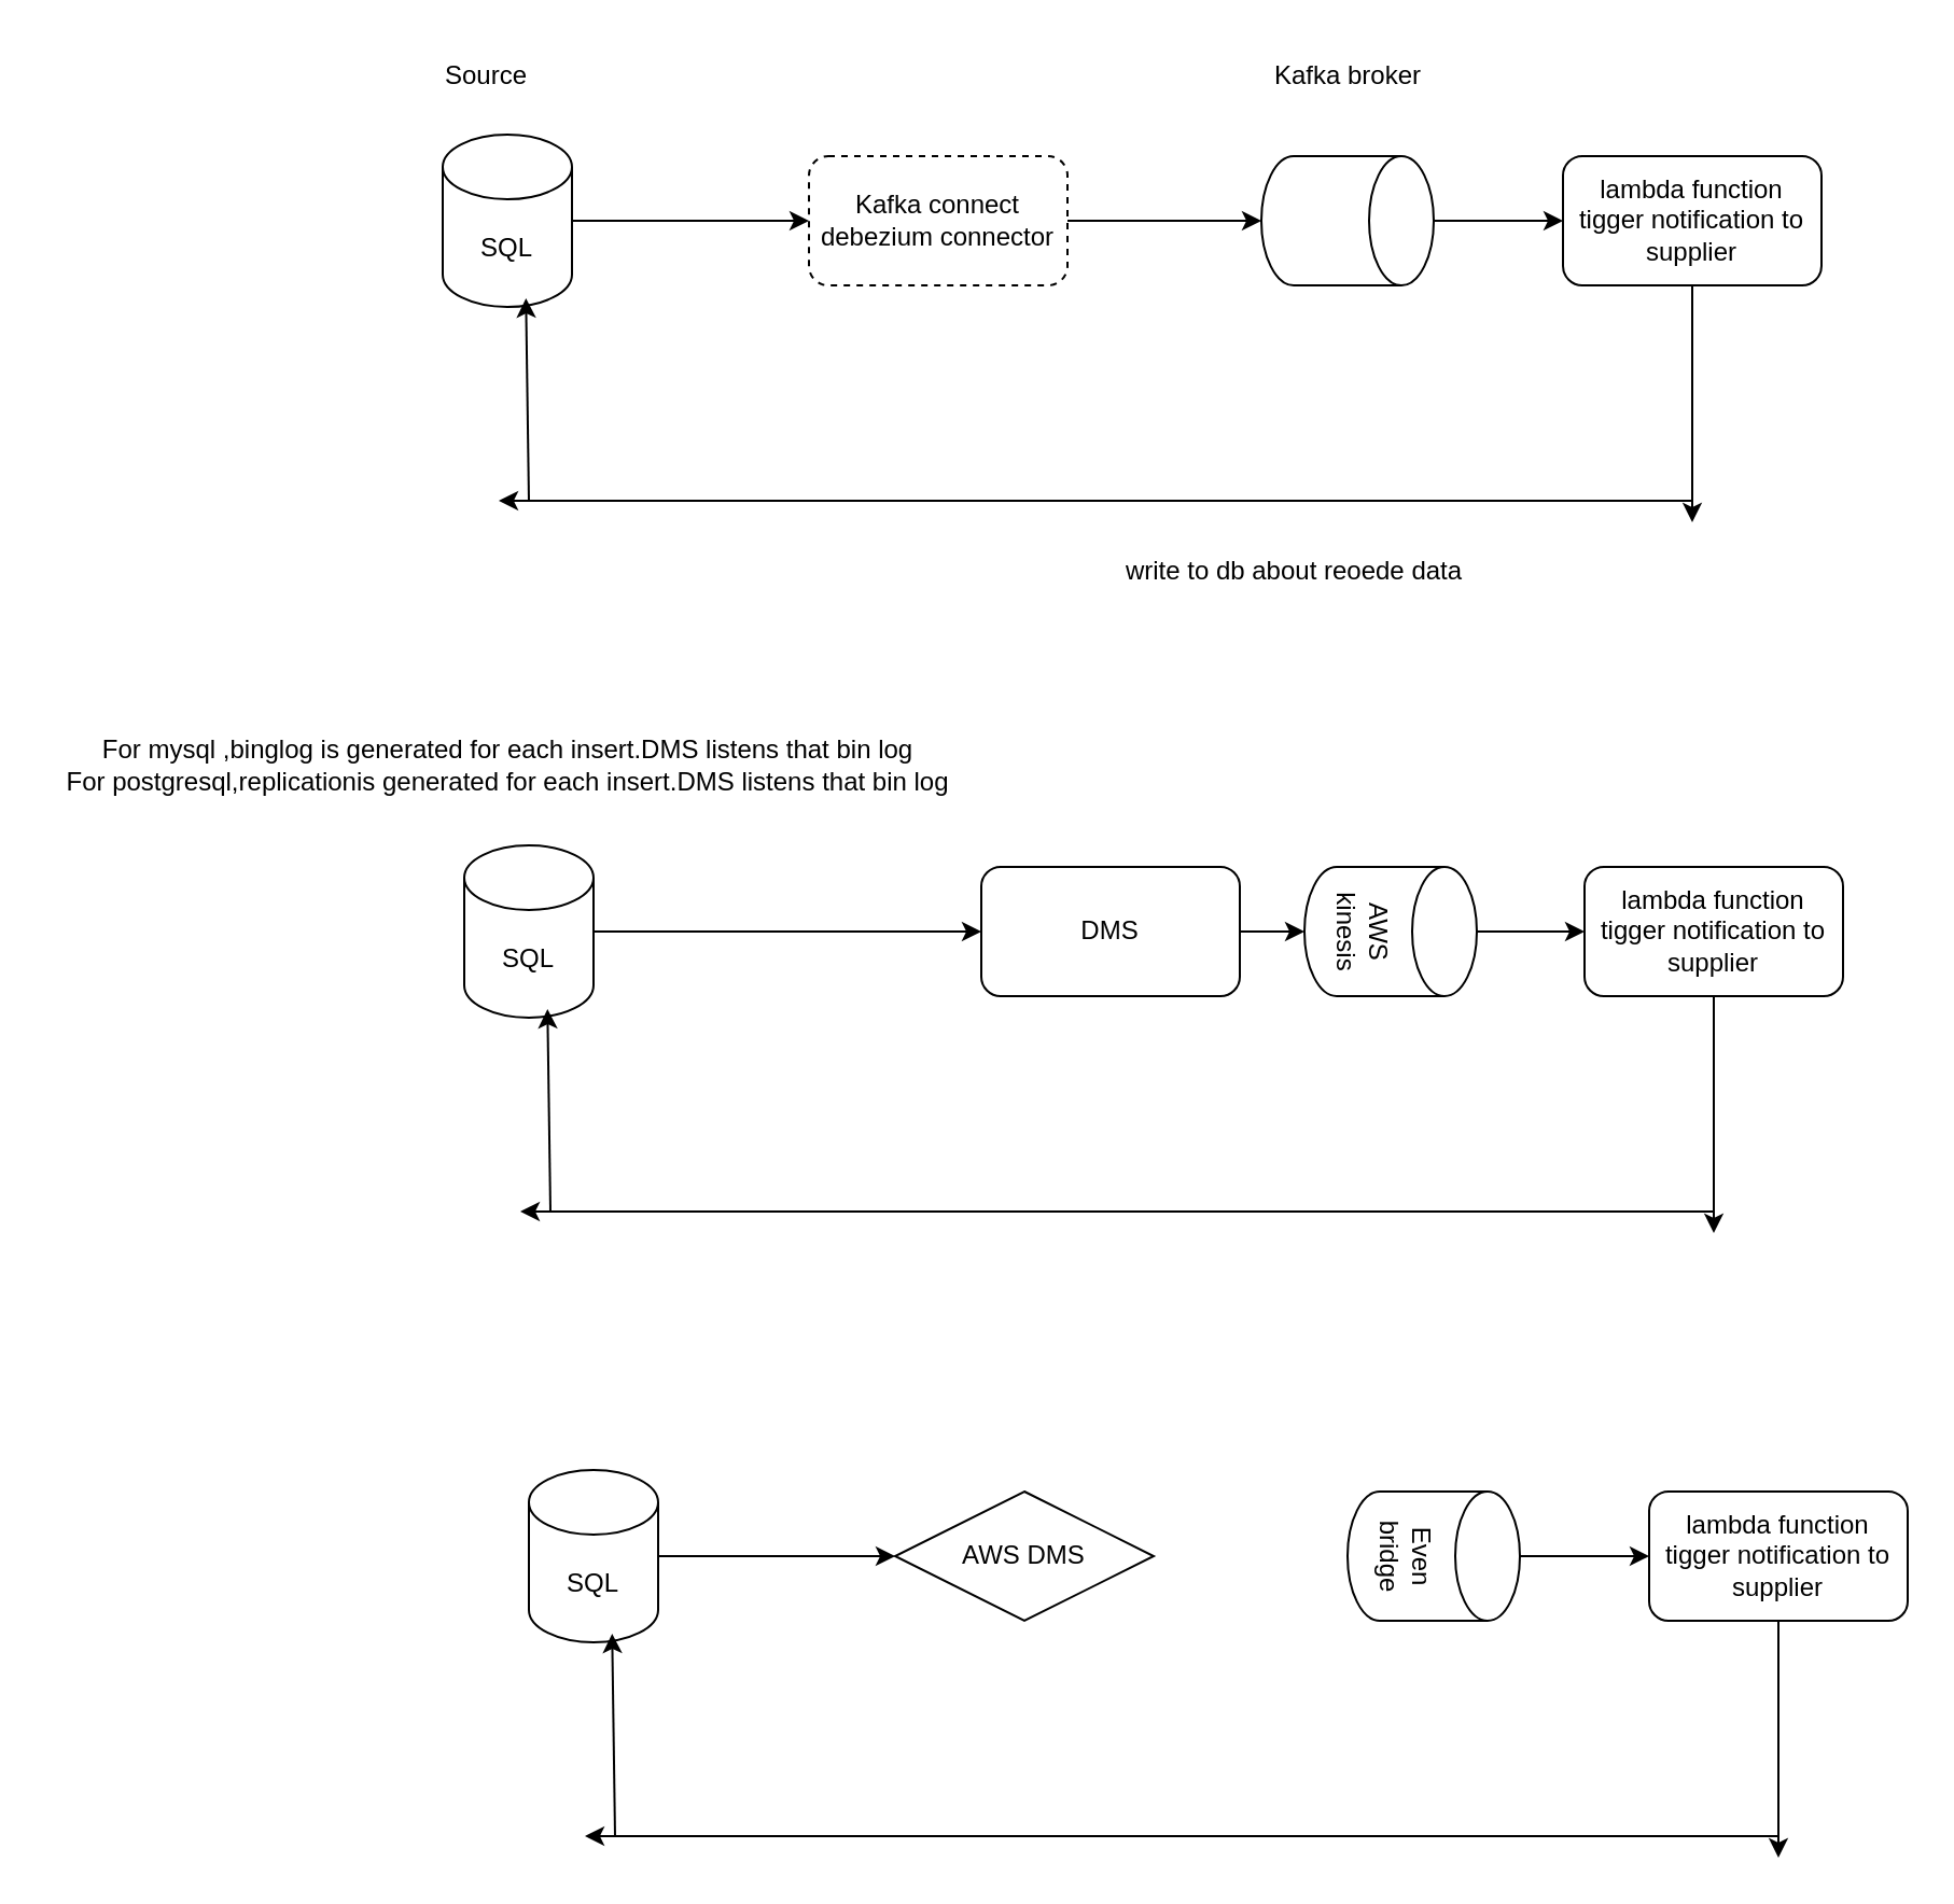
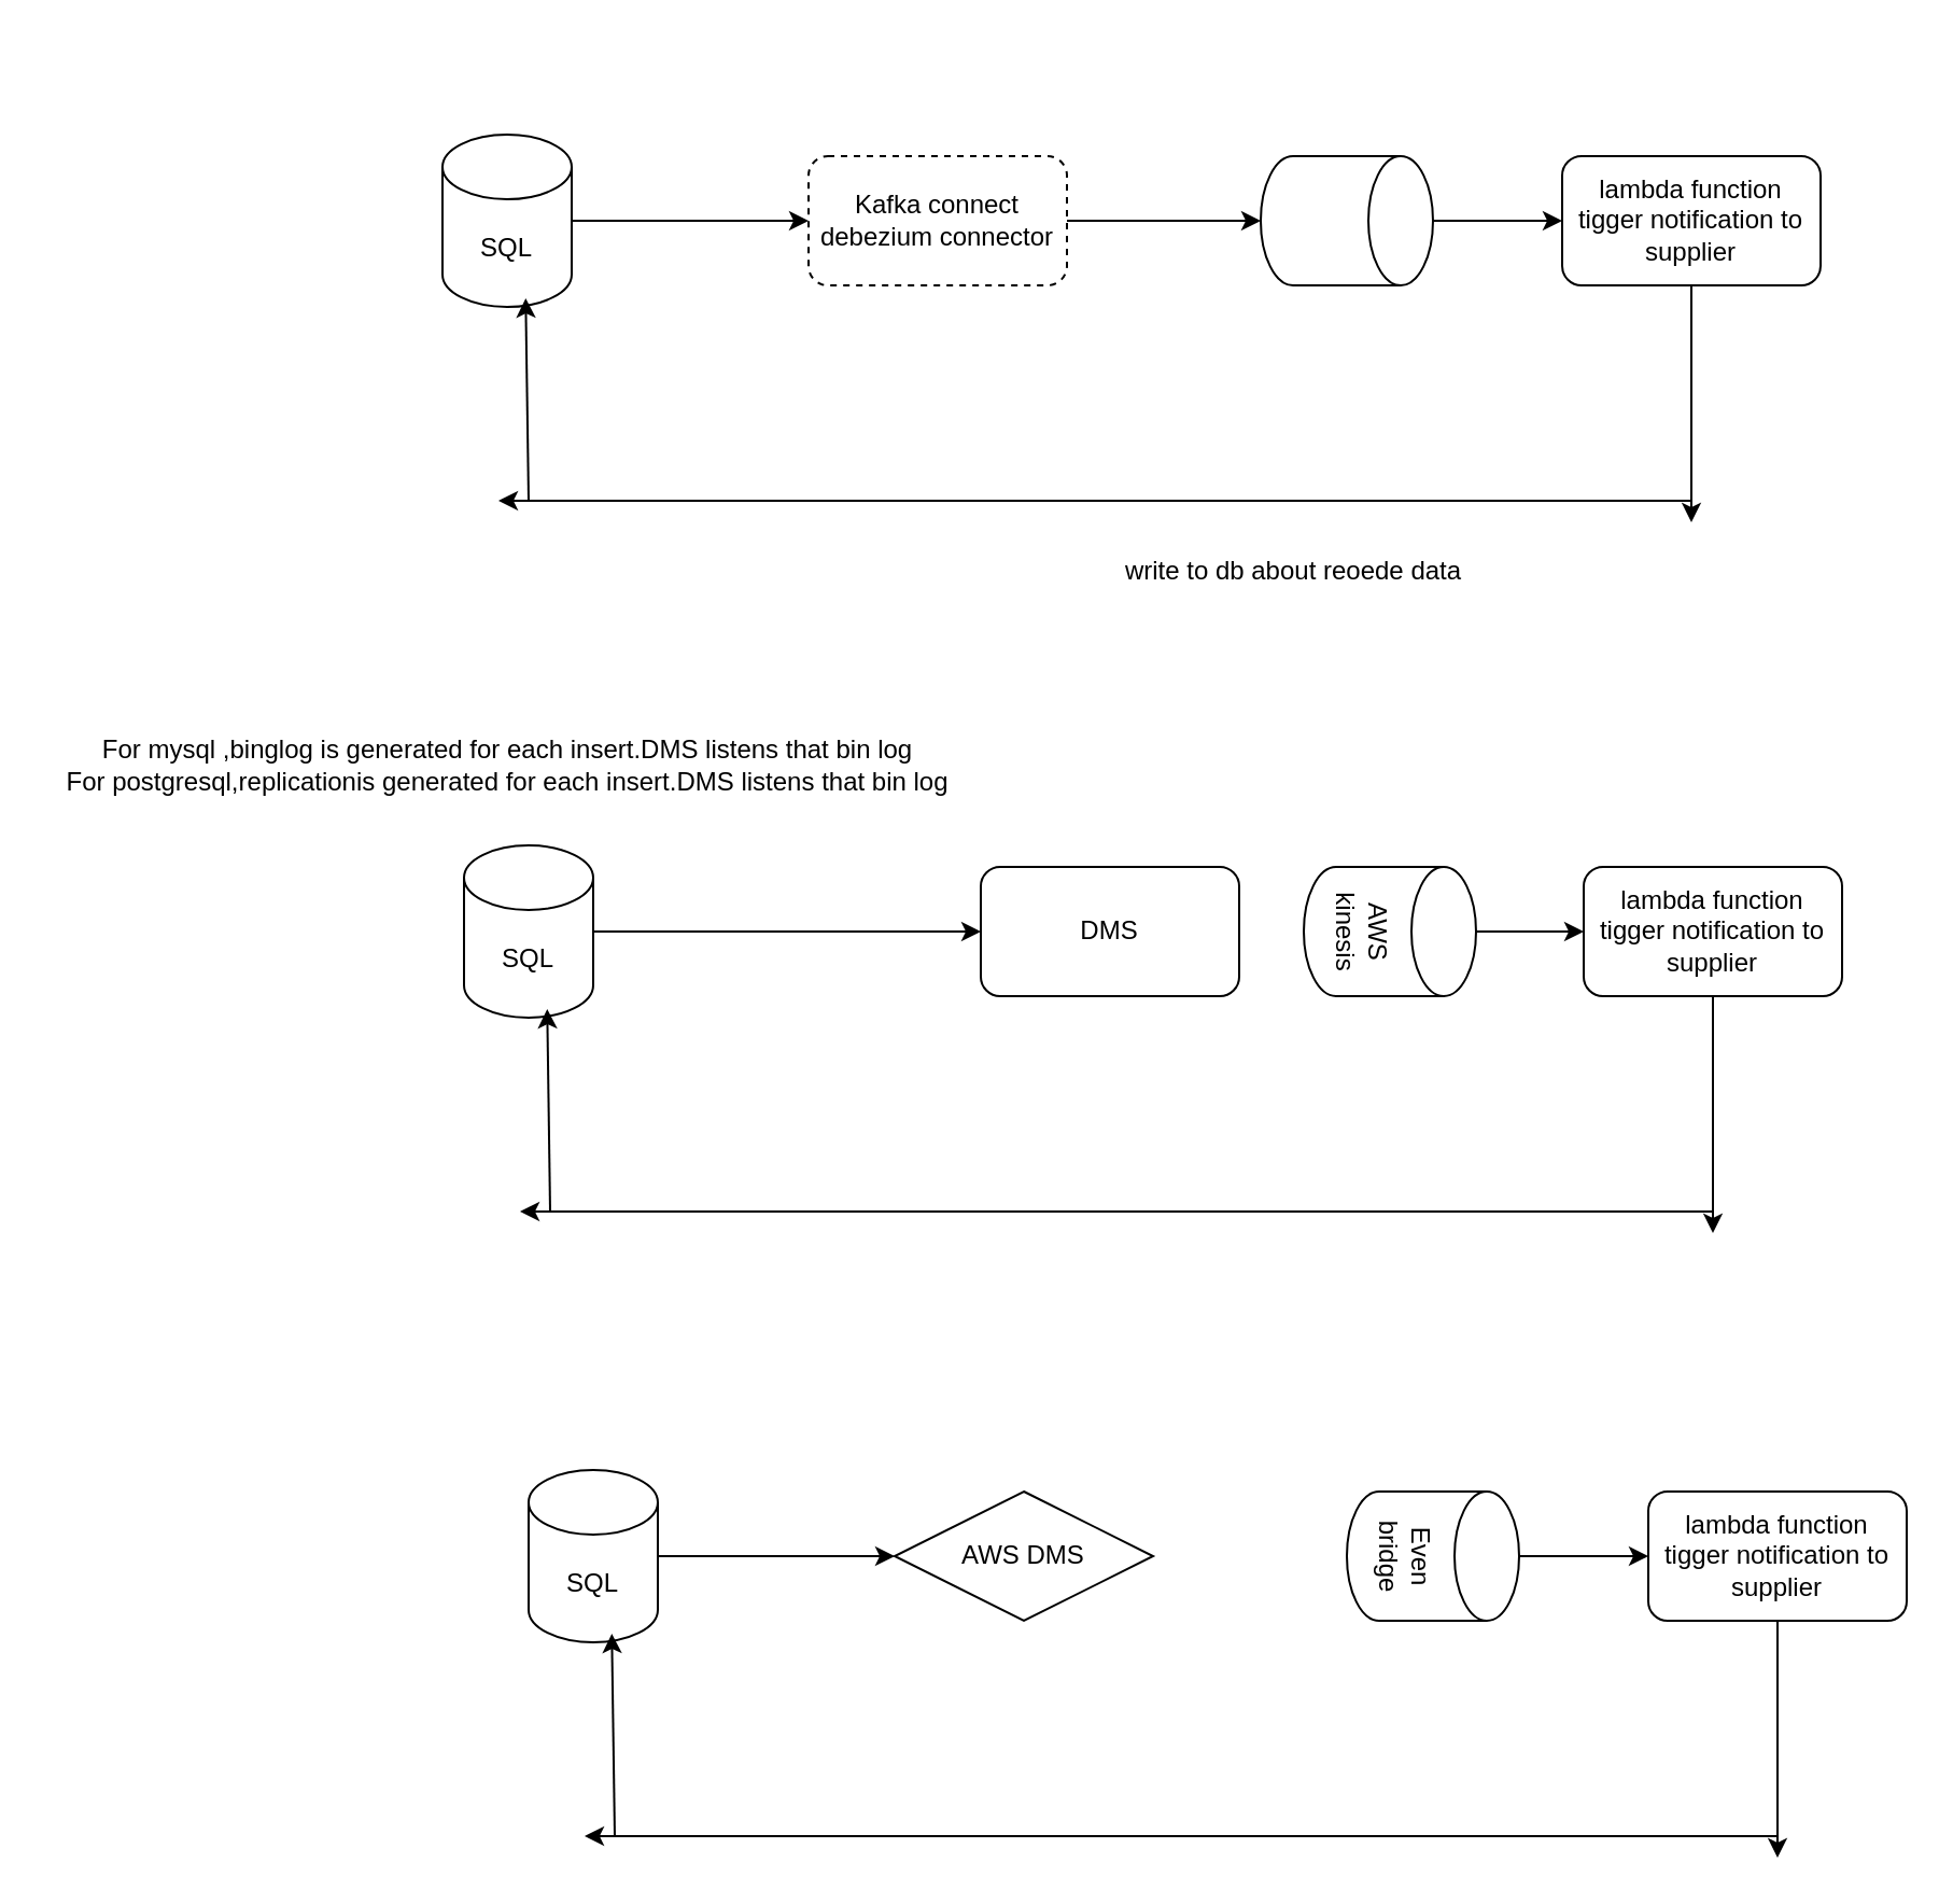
  <mxCell id="0" />
  <mxCell id="1" parent="0" />
  <mxCell id="2" style="edgeStyle=orthogonalEdgeStyle;rounded=0;orthogonalLoop=1;jettySize=auto;html=1;" edge="1" parent="1" source="3" target="5"><mxGeometry relative="1" as="geometry"><mxPoint x="365" y="102" as="targetPoint" /></mxGeometry></mxCell>
  <mxCell id="3" value="SQL" style="shape=cylinder3;whiteSpace=wrap;html=1;boundedLbl=1;backgroundOutline=1;size=15;" vertex="1" parent="1"><mxGeometry x="205" y="62" width="60" height="80" as="geometry" /></mxCell>
  <mxCell id="4" style="edgeStyle=orthogonalEdgeStyle;rounded=0;orthogonalLoop=1;jettySize=auto;html=1;" edge="1" parent="1" source="5" target="8"><mxGeometry relative="1" as="geometry" /></mxCell>
  <mxCell id="5" value="Kafka connect debezium connector" style="rounded=1;whiteSpace=wrap;html=1;dashed=1;" vertex="1" parent="1"><mxGeometry x="375" y="72" width="120" height="60" as="geometry" /></mxCell>
- <mxCell id="6" value="Source" style="text;html=1;align=center;verticalAlign=middle;resizable=0;points=[];autosize=1;strokeColor=none;fillColor=none;" vertex="1" parent="1"><mxGeometry x="195" y="20" width="60" height="30" as="geometry" /></mxCell>
  <mxCell id="7" style="edgeStyle=orthogonalEdgeStyle;rounded=0;orthogonalLoop=1;jettySize=auto;html=1;" edge="1" parent="1" source="8" target="11"><mxGeometry relative="1" as="geometry"><mxPoint x="785" y="102" as="targetPoint" /></mxGeometry></mxCell>
  <mxCell id="8" value="" style="shape=cylinder3;whiteSpace=wrap;html=1;boundedLbl=1;backgroundOutline=1;size=15;rotation=90;" vertex="1" parent="1"><mxGeometry x="595" y="62" width="60" height="80" as="geometry" /></mxCell>
- <mxCell id="9" value="Kafka broker" style="text;html=1;align=center;verticalAlign=middle;resizable=0;points=[];autosize=1;strokeColor=none;fillColor=none;" vertex="1" parent="1"><mxGeometry x="580" y="20" width="90" height="30" as="geometry" /></mxCell>
  <mxCell id="10" style="edgeStyle=orthogonalEdgeStyle;rounded=0;orthogonalLoop=1;jettySize=auto;html=1;" edge="1" parent="1" source="11"><mxGeometry relative="1" as="geometry"><mxPoint x="785" y="242" as="targetPoint" /></mxGeometry></mxCell>
  <mxCell id="11" value="lambda function tigger notification to supplier" style="rounded=1;whiteSpace=wrap;html=1;" vertex="1" parent="1"><mxGeometry x="725" y="72" width="120" height="60" as="geometry" /></mxCell>
  <mxCell id="12" value="" style="endArrow=classic;html=1;rounded=0;" edge="1" parent="1"><mxGeometry width="50" height="50" relative="1" as="geometry"><mxPoint x="785" y="232" as="sourcePoint" /><mxPoint x="231" y="232" as="targetPoint" /></mxGeometry></mxCell>
  <mxCell id="13" value="" style="endArrow=classic;html=1;rounded=0;entryX=0.644;entryY=0.95;entryDx=0;entryDy=0;entryPerimeter=0;" edge="1" parent="1" target="3"><mxGeometry width="50" height="50" relative="1" as="geometry"><mxPoint x="245" y="232" as="sourcePoint" /><mxPoint x="505" y="142" as="targetPoint" /></mxGeometry></mxCell>
  <mxCell id="14" value="write to db about reoede data" style="text;html=1;align=center;verticalAlign=middle;resizable=0;points=[];autosize=1;strokeColor=none;fillColor=none;" vertex="1" parent="1"><mxGeometry x="510" y="250" width="180" height="30" as="geometry" /></mxCell>
  <mxCell id="15" style="edgeStyle=orthogonalEdgeStyle;rounded=0;orthogonalLoop=1;jettySize=auto;html=1;" edge="1" parent="1" source="16" target="18"><mxGeometry relative="1" as="geometry"><mxPoint x="375" y="432" as="targetPoint" /></mxGeometry></mxCell>
  <mxCell id="16" value="SQL" style="shape=cylinder3;whiteSpace=wrap;html=1;boundedLbl=1;backgroundOutline=1;size=15;" vertex="1" parent="1"><mxGeometry x="215" y="392" width="60" height="80" as="geometry" /></mxCell>
- <mxCell id="17" style="edgeStyle=orthogonalEdgeStyle;rounded=0;orthogonalLoop=1;jettySize=auto;html=1;" edge="1" parent="1" source="18" target="20"><mxGeometry relative="1" as="geometry" /></mxCell>
  <mxCell id="18" value="DMS" style="rounded=1;whiteSpace=wrap;html=1;" vertex="1" parent="1"><mxGeometry x="455" y="402" width="120" height="60" as="geometry" /></mxCell>
  <mxCell id="19" style="edgeStyle=orthogonalEdgeStyle;rounded=0;orthogonalLoop=1;jettySize=auto;html=1;" edge="1" parent="1" source="20" target="22"><mxGeometry relative="1" as="geometry"><mxPoint x="795" y="432" as="targetPoint" /></mxGeometry></mxCell>
  <mxCell id="20" value="AWS kinesis" style="shape=cylinder3;whiteSpace=wrap;html=1;boundedLbl=1;backgroundOutline=1;size=15;rotation=90;" vertex="1" parent="1"><mxGeometry x="615" y="392" width="60" height="80" as="geometry" /></mxCell>
  <mxCell id="21" style="edgeStyle=orthogonalEdgeStyle;rounded=0;orthogonalLoop=1;jettySize=auto;html=1;" edge="1" parent="1" source="22"><mxGeometry relative="1" as="geometry"><mxPoint x="795" y="572" as="targetPoint" /></mxGeometry></mxCell>
  <mxCell id="22" value="lambda function tigger notification to supplier" style="rounded=1;whiteSpace=wrap;html=1;" vertex="1" parent="1"><mxGeometry x="735" y="402" width="120" height="60" as="geometry" /></mxCell>
  <mxCell id="23" value="" style="endArrow=classic;html=1;rounded=0;" edge="1" parent="1"><mxGeometry width="50" height="50" relative="1" as="geometry"><mxPoint x="795" y="562" as="sourcePoint" /><mxPoint x="241" y="562" as="targetPoint" /></mxGeometry></mxCell>
  <mxCell id="24" value="" style="endArrow=classic;html=1;rounded=0;entryX=0.644;entryY=0.95;entryDx=0;entryDy=0;entryPerimeter=0;" edge="1" parent="1" target="16"><mxGeometry width="50" height="50" relative="1" as="geometry"><mxPoint x="255" y="562" as="sourcePoint" /><mxPoint x="515" y="472" as="targetPoint" /></mxGeometry></mxCell>
  <mxCell id="25" style="edgeStyle=orthogonalEdgeStyle;rounded=0;orthogonalLoop=1;jettySize=auto;html=1;" edge="1" parent="1" source="26" target="27"><mxGeometry relative="1" as="geometry"><mxPoint x="405" y="722" as="targetPoint" /></mxGeometry></mxCell>
  <mxCell id="26" value="SQL" style="shape=cylinder3;whiteSpace=wrap;html=1;boundedLbl=1;backgroundOutline=1;size=15;" vertex="1" parent="1"><mxGeometry x="245" y="682" width="60" height="80" as="geometry" /></mxCell>
  <mxCell id="27" value="AWS DMS" style="rhombus;whiteSpace=wrap;html=1;" vertex="1" parent="1"><mxGeometry x="415" y="692" width="120" height="60" as="geometry" /></mxCell>
  <mxCell id="28" style="edgeStyle=orthogonalEdgeStyle;rounded=0;orthogonalLoop=1;jettySize=auto;html=1;" edge="1" parent="1" source="29" target="31"><mxGeometry relative="1" as="geometry"><mxPoint x="825" y="722" as="targetPoint" /></mxGeometry></mxCell>
  <mxCell id="29" value="Even bridge" style="shape=cylinder3;whiteSpace=wrap;html=1;boundedLbl=1;backgroundOutline=1;size=15;rotation=90;" vertex="1" parent="1"><mxGeometry x="635" y="682" width="60" height="80" as="geometry" /></mxCell>
  <mxCell id="30" style="edgeStyle=orthogonalEdgeStyle;rounded=0;orthogonalLoop=1;jettySize=auto;html=1;" edge="1" parent="1" source="31"><mxGeometry relative="1" as="geometry"><mxPoint x="825" y="862" as="targetPoint" /></mxGeometry></mxCell>
  <mxCell id="31" value="lambda function tigger notification to supplier" style="rounded=1;whiteSpace=wrap;html=1;" vertex="1" parent="1"><mxGeometry x="765" y="692" width="120" height="60" as="geometry" /></mxCell>
  <mxCell id="32" value="" style="endArrow=classic;html=1;rounded=0;" edge="1" parent="1"><mxGeometry width="50" height="50" relative="1" as="geometry"><mxPoint x="825" y="852" as="sourcePoint" /><mxPoint x="271" y="852" as="targetPoint" /></mxGeometry></mxCell>
  <mxCell id="33" value="" style="endArrow=classic;html=1;rounded=0;entryX=0.644;entryY=0.95;entryDx=0;entryDy=0;entryPerimeter=0;" edge="1" parent="1" target="26"><mxGeometry width="50" height="50" relative="1" as="geometry"><mxPoint x="285" y="852" as="sourcePoint" /><mxPoint x="545" y="762" as="targetPoint" /></mxGeometry></mxCell>
  <mxCell id="34" value="For mysql ,binglog is generated for each insert.DMS listens that bin log&lt;div&gt;For postgresql,replicationis generated for each insert.DMS listens that bin log&lt;/div&gt;" style="text;html=1;align=center;verticalAlign=middle;resizable=0;points=[];autosize=1;strokeColor=none;fillColor=none;" vertex="1" parent="1"><mxGeometry x="20" y="335" width="430" height="40" as="geometry" /></mxCell>
